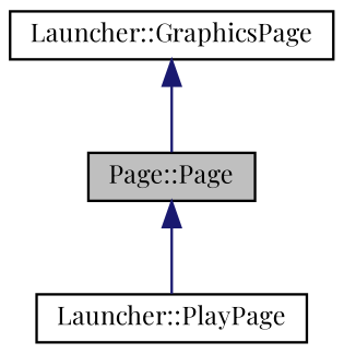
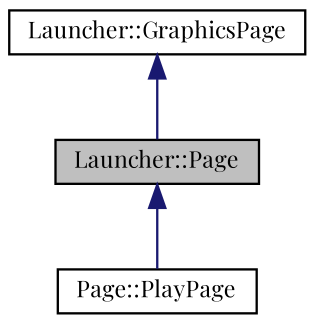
  digraph {
    fontname="Playfair Display"
    node [color=black fillcolor=white fontname="Playfair Display" fontsize=10 shape=record style=filled]
    edge [color=midnightblue dir=back fontname="Playfair Display" fontsize=10 labelfontname=Helvetica labelfontsize=10 style=solid]
-   n1 [fillcolor=grey75 fontcolor=black height=0.2 label="Page::Page" width=0.4]
-   n2 [height=0.2 label="Launcher::PlayPage" width=0.4]
+   n1 [fillcolor=grey75 fontcolor=black height=0.2 label="Launcher::Page" width=0.4]
+   n2 [height=0.2 label="Page::PlayPage" width=0.4]
    n3 [height=0.2 label="Launcher::GraphicsPage" width=0.4]
    n1 -> n2
    n3 -> n1
  }
